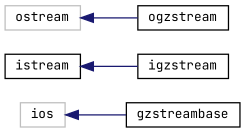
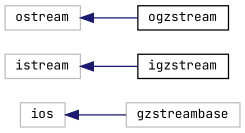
  digraph {
    fontname="JetBrains Mono"
    rankdir=LR
    node [color=grey75 fillcolor=white fontname="JetBrains Mono" fontsize=10 shape=record style=filled]
    edge [color=midnightblue dir=back fontname="JetBrains Mono" fontsize=10 labelfontname=Helvetica labelfontsize=10 style=solid]
    n1 [height=0.2 label=ios width=0.4]
-   n2 [color=black height=0.2 label=gzstreambase width=0.4]
+   n2 [height=0.2 label=gzstreambase width=0.4]
    n3 [color=black height=0.2 label=igzstream width=0.4]
    n4 [color=black height=0.2 label=ogzstream width=0.4]
-   n5 [color=black height=0.2 label=istream width=0.4]
+   n5 [height=0.2 label=istream width=0.4]
    n6 [height=0.2 label=ostream width=0.4]
    n1 -> n2
    n5 -> n3
    n6 -> n4
  }
